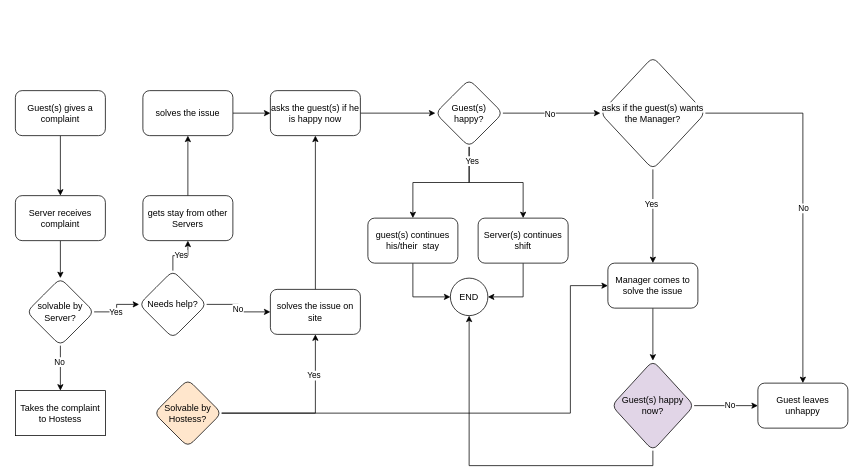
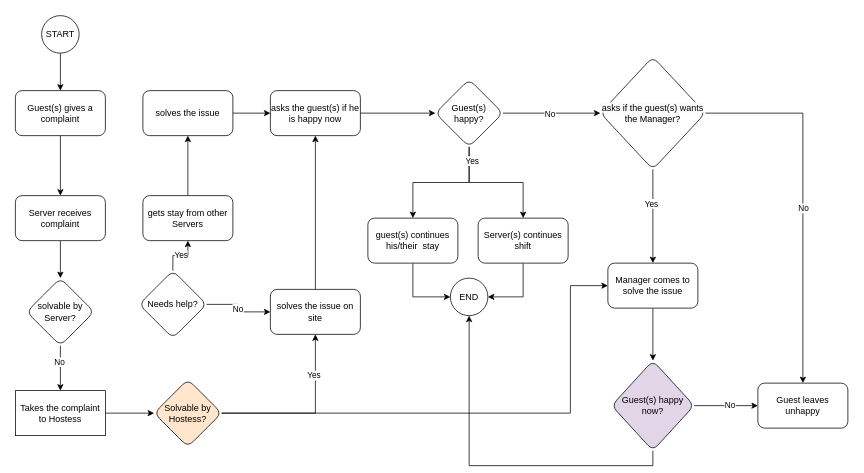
  <mxCell id="0" />
  <mxCell id="1" parent="0" />
+ <mxCell id="2" value="" style="edgeStyle=orthogonalEdgeStyle;rounded=0;orthogonalLoop=1;jettySize=auto;html=1;" edge="1" parent="1" source="3" target="5"><mxGeometry relative="1" as="geometry" /></mxCell>
+ <mxCell id="3" value="START" style="ellipse;whiteSpace=wrap;html=1;" vertex="1" parent="1"><mxGeometry x="55" y="20" width="50" height="50" as="geometry" /></mxCell>
  <mxCell id="4" value="" style="edgeStyle=orthogonalEdgeStyle;rounded=0;orthogonalLoop=1;jettySize=auto;html=1;" edge="1" parent="1" source="5" target="7"><mxGeometry relative="1" as="geometry" /></mxCell>
  <mxCell id="5" value="Guest(s) gives a complaint" style="rounded=1;whiteSpace=wrap;html=1;" vertex="1" parent="1"><mxGeometry x="20" y="120" width="120" height="60" as="geometry" /></mxCell>
  <mxCell id="6" value="" style="edgeStyle=orthogonalEdgeStyle;rounded=0;orthogonalLoop=1;jettySize=auto;html=1;" edge="1" parent="1" source="7" target="12"><mxGeometry relative="1" as="geometry" /></mxCell>
  <mxCell id="7" value="Server receives complaint" style="rounded=1;whiteSpace=wrap;html=1;" vertex="1" parent="1"><mxGeometry x="20" y="260" width="120" height="60" as="geometry" /></mxCell>
- <mxCell id="8" value="" style="edgeStyle=orthogonalEdgeStyle;rounded=0;orthogonalLoop=1;jettySize=auto;html=1;" edge="1" parent="1" source="12" target="17"><mxGeometry relative="1" as="geometry" /></mxCell>
- <mxCell id="9" value="Yes" style="edgeLabel;html=1;align=center;verticalAlign=middle;resizable=0;points=[];" connectable="0" vertex="1" parent="8"><mxGeometry x="-0.2" relative="1" as="geometry"><mxPoint as="offset" /></mxGeometry></mxCell>
  <mxCell id="10" value="" style="edgeStyle=orthogonalEdgeStyle;rounded=0;orthogonalLoop=1;jettySize=auto;html=1;" edge="1" parent="1" source="12" target="21"><mxGeometry relative="1" as="geometry" /></mxCell>
  <mxCell id="11" value="No" style="edgeLabel;html=1;align=center;verticalAlign=middle;resizable=0;points=[];" connectable="0" vertex="1" parent="10"><mxGeometry x="-0.3" y="-2" relative="1" as="geometry"><mxPoint as="offset" /></mxGeometry></mxCell>
  <mxCell id="12" value="solvable by Server?" style="rhombus;whiteSpace=wrap;html=1;rounded=1;" vertex="1" parent="1"><mxGeometry x="35" y="370" width="90" height="90" as="geometry" /></mxCell>
  <mxCell id="13" value="" style="edgeStyle=orthogonalEdgeStyle;rounded=0;orthogonalLoop=1;jettySize=auto;html=1;" edge="1" parent="1" source="17" target="19"><mxGeometry relative="1" as="geometry" /></mxCell>
  <mxCell id="14" value="Yes" style="edgeLabel;html=1;align=center;verticalAlign=middle;resizable=0;points=[];" connectable="0" vertex="1" parent="13"><mxGeometry y="2" relative="1" as="geometry"><mxPoint as="offset" /></mxGeometry></mxCell>
  <mxCell id="15" value="" style="edgeStyle=orthogonalEdgeStyle;rounded=0;orthogonalLoop=1;jettySize=auto;html=1;" edge="1" parent="1" source="17" target="29"><mxGeometry relative="1" as="geometry" /></mxCell>
  <mxCell id="16" value="No" style="edgeLabel;html=1;align=center;verticalAlign=middle;resizable=0;points=[];" connectable="0" vertex="1" parent="15"><mxGeometry x="0.015" y="-1" relative="1" as="geometry"><mxPoint as="offset" /></mxGeometry></mxCell>
  <mxCell id="17" value="Needs help?" style="rhombus;whiteSpace=wrap;html=1;rounded=1;" vertex="1" parent="1"><mxGeometry x="185" y="360" width="90" height="90" as="geometry" /></mxCell>
  <mxCell id="18" value="" style="edgeStyle=orthogonalEdgeStyle;rounded=0;orthogonalLoop=1;jettySize=auto;html=1;" edge="1" parent="1" source="19" target="27"><mxGeometry relative="1" as="geometry" /></mxCell>
  <mxCell id="19" value="gets stay from other Servers" style="whiteSpace=wrap;html=1;rounded=1;" vertex="1" parent="1"><mxGeometry x="190" y="260" width="120" height="60" as="geometry" /></mxCell>
+ <mxCell id="20" value="" style="edgeStyle=orthogonalEdgeStyle;rounded=0;orthogonalLoop=1;jettySize=auto;html=1;" edge="1" parent="1" source="21" target="25"><mxGeometry relative="1" as="geometry" /></mxCell>
  <mxCell id="21" value="Takes the complaint to Hostess" style="whiteSpace=wrap;html=1;rounded=0;" vertex="1" parent="1"><mxGeometry x="20" y="520" width="120" height="60" as="geometry" /></mxCell>
  <mxCell id="22" style="edgeStyle=orthogonalEdgeStyle;rounded=0;orthogonalLoop=1;jettySize=auto;html=1;exitX=1;exitY=0.5;exitDx=0;exitDy=0;entryX=0.5;entryY=1;entryDx=0;entryDy=0;" edge="1" parent="1" source="25" target="29"><mxGeometry relative="1" as="geometry" /></mxCell>
  <mxCell id="23" value="Yes" style="edgeLabel;html=1;align=center;verticalAlign=middle;resizable=0;points=[];" connectable="0" vertex="1" parent="22"><mxGeometry x="0.53" y="3" relative="1" as="geometry"><mxPoint as="offset" /></mxGeometry></mxCell>
  <mxCell id="24" style="edgeStyle=orthogonalEdgeStyle;rounded=0;orthogonalLoop=1;jettySize=auto;html=1;exitX=1;exitY=0.5;exitDx=0;exitDy=0;entryX=0;entryY=0.5;entryDx=0;entryDy=0;" edge="1" parent="1" source="25" target="49"><mxGeometry relative="1" as="geometry"><Array as="points"><mxPoint x="760" y="550" /><mxPoint x="760" y="380" /></Array></mxGeometry></mxCell>
  <mxCell id="25" value="Solvable by Hostess?" style="rhombus;whiteSpace=wrap;html=1;rounded=1;fillColor=#ffe6cc;" vertex="1" parent="1"><mxGeometry x="205" y="505" width="90" height="90" as="geometry" /></mxCell>
  <mxCell id="26" value="" style="edgeStyle=orthogonalEdgeStyle;rounded=0;orthogonalLoop=1;jettySize=auto;html=1;" edge="1" parent="1" source="27" target="31"><mxGeometry relative="1" as="geometry" /></mxCell>
  <mxCell id="27" value="solves the issue" style="whiteSpace=wrap;html=1;rounded=1;" vertex="1" parent="1"><mxGeometry x="190" y="120" width="120" height="60" as="geometry" /></mxCell>
  <mxCell id="28" style="edgeStyle=orthogonalEdgeStyle;rounded=0;orthogonalLoop=1;jettySize=auto;html=1;exitX=0.5;exitY=0;exitDx=0;exitDy=0;entryX=0.5;entryY=1;entryDx=0;entryDy=0;" edge="1" parent="1" source="29" target="31"><mxGeometry relative="1" as="geometry" /></mxCell>
  <mxCell id="29" value="solves the issue on site" style="whiteSpace=wrap;html=1;rounded=1;" vertex="1" parent="1"><mxGeometry x="360" y="385" width="120" height="60" as="geometry" /></mxCell>
  <mxCell id="30" value="" style="edgeStyle=orthogonalEdgeStyle;rounded=0;orthogonalLoop=1;jettySize=auto;html=1;" edge="1" parent="1" source="31" target="37"><mxGeometry relative="1" as="geometry" /></mxCell>
  <mxCell id="31" value="asks the guest(s) if he is happy now" style="whiteSpace=wrap;html=1;rounded=1;" vertex="1" parent="1"><mxGeometry x="360" y="120" width="120" height="60" as="geometry" /></mxCell>
  <mxCell id="32" value="" style="edgeStyle=orthogonalEdgeStyle;rounded=0;orthogonalLoop=1;jettySize=auto;html=1;" edge="1" parent="1" source="37" target="39"><mxGeometry relative="1" as="geometry" /></mxCell>
  <mxCell id="33" style="edgeStyle=orthogonalEdgeStyle;rounded=0;orthogonalLoop=1;jettySize=auto;html=1;exitX=0.5;exitY=1;exitDx=0;exitDy=0;entryX=0.5;entryY=0;entryDx=0;entryDy=0;" edge="1" parent="1" source="37" target="41"><mxGeometry relative="1" as="geometry" /></mxCell>
  <mxCell id="34" value="Yes" style="edgeLabel;html=1;align=center;verticalAlign=middle;resizable=0;points=[];" connectable="0" vertex="1" parent="33"><mxGeometry x="-0.784" y="3" relative="1" as="geometry"><mxPoint as="offset" /></mxGeometry></mxCell>
  <mxCell id="35" value="" style="edgeStyle=orthogonalEdgeStyle;rounded=0;orthogonalLoop=1;jettySize=auto;html=1;" edge="1" parent="1" source="37" target="46"><mxGeometry relative="1" as="geometry" /></mxCell>
  <mxCell id="36" value="No" style="edgeLabel;html=1;align=center;verticalAlign=middle;resizable=0;points=[];" connectable="0" vertex="1" parent="35"><mxGeometry x="-0.046" y="-1" relative="1" as="geometry"><mxPoint as="offset" /></mxGeometry></mxCell>
  <mxCell id="37" value="Guest(s) happy?" style="rhombus;whiteSpace=wrap;html=1;rounded=1;" vertex="1" parent="1"><mxGeometry x="580" y="105" width="90" height="90" as="geometry" /></mxCell>
  <mxCell id="38" style="edgeStyle=orthogonalEdgeStyle;rounded=0;orthogonalLoop=1;jettySize=auto;html=1;exitX=0.5;exitY=1;exitDx=0;exitDy=0;entryX=0;entryY=0.5;entryDx=0;entryDy=0;" edge="1" parent="1" source="39" target="54"><mxGeometry relative="1" as="geometry" /></mxCell>
  <mxCell id="39" value="guest(s) continues his/their&amp;nbsp; stay" style="whiteSpace=wrap;html=1;rounded=1;" vertex="1" parent="1"><mxGeometry x="490" y="290" width="120" height="60" as="geometry" /></mxCell>
  <mxCell id="40" style="edgeStyle=orthogonalEdgeStyle;rounded=0;orthogonalLoop=1;jettySize=auto;html=1;exitX=0.5;exitY=1;exitDx=0;exitDy=0;entryX=1;entryY=0.5;entryDx=0;entryDy=0;" edge="1" parent="1" source="41" target="54"><mxGeometry relative="1" as="geometry" /></mxCell>
  <mxCell id="41" value="Server(s) continues shift" style="whiteSpace=wrap;html=1;rounded=1;" vertex="1" parent="1"><mxGeometry x="637" y="290" width="120" height="60" as="geometry" /></mxCell>
  <mxCell id="42" value="" style="edgeStyle=orthogonalEdgeStyle;rounded=0;orthogonalLoop=1;jettySize=auto;html=1;" edge="1" parent="1" source="46" target="47"><mxGeometry relative="1" as="geometry" /></mxCell>
  <mxCell id="43" value="No" style="edgeLabel;html=1;align=center;verticalAlign=middle;resizable=0;points=[];" connectable="0" vertex="1" parent="42"><mxGeometry x="0.044" relative="1" as="geometry"><mxPoint as="offset" /></mxGeometry></mxCell>
  <mxCell id="44" value="" style="edgeStyle=orthogonalEdgeStyle;rounded=0;orthogonalLoop=1;jettySize=auto;html=1;" edge="1" parent="1" source="46" target="49"><mxGeometry relative="1" as="geometry" /></mxCell>
  <mxCell id="45" value="Yes" style="edgeLabel;html=1;align=center;verticalAlign=middle;resizable=0;points=[];" connectable="0" vertex="1" parent="44"><mxGeometry x="-0.28" y="-3" relative="1" as="geometry"><mxPoint as="offset" /></mxGeometry></mxCell>
  <mxCell id="46" value="&lt;br&gt;&lt;span style=&quot;color: rgb(0, 0, 0); font-family: Helvetica; font-size: 12px; font-style: normal; font-variant-ligatures: normal; font-variant-caps: normal; font-weight: 400; letter-spacing: normal; orphans: 2; text-align: center; text-indent: 0px; text-transform: none; widows: 2; word-spacing: 0px; -webkit-text-stroke-width: 0px; white-space: normal; background-color: rgb(251, 251, 251); text-decoration-thickness: initial; text-decoration-style: initial; text-decoration-color: initial; display: inline !important; float: none;&quot;&gt;asks if the guest(s) wants the Manager?&lt;/span&gt;&lt;div&gt;&lt;br&gt;&lt;/div&gt;" style="rhombus;whiteSpace=wrap;html=1;rounded=1;" vertex="1" parent="1"><mxGeometry x="800" y="75" width="140" height="150" as="geometry" /></mxCell>
  <mxCell id="47" value="Guest leaves unhappy" style="whiteSpace=wrap;html=1;rounded=1;" vertex="1" parent="1"><mxGeometry x="1010" y="510" width="120" height="60" as="geometry" /></mxCell>
  <mxCell id="48" value="" style="edgeStyle=orthogonalEdgeStyle;rounded=0;orthogonalLoop=1;jettySize=auto;html=1;" edge="1" parent="1" source="49" target="53"><mxGeometry relative="1" as="geometry" /></mxCell>
  <mxCell id="49" value="Manager comes to solve the issue" style="whiteSpace=wrap;html=1;rounded=1;" vertex="1" parent="1"><mxGeometry x="810" y="350" width="120" height="60" as="geometry" /></mxCell>
  <mxCell id="50" style="edgeStyle=orthogonalEdgeStyle;rounded=0;orthogonalLoop=1;jettySize=auto;html=1;exitX=1;exitY=0.5;exitDx=0;exitDy=0;entryX=0;entryY=0.5;entryDx=0;entryDy=0;" edge="1" parent="1" source="53" target="47"><mxGeometry relative="1" as="geometry" /></mxCell>
  <mxCell id="51" value="No" style="edgeLabel;html=1;align=center;verticalAlign=middle;resizable=0;points=[];" connectable="0" vertex="1" parent="50"><mxGeometry x="0.106" y="1" relative="1" as="geometry"><mxPoint as="offset" /></mxGeometry></mxCell>
  <mxCell id="52" style="edgeStyle=orthogonalEdgeStyle;rounded=0;orthogonalLoop=1;jettySize=auto;html=1;exitX=0.5;exitY=1;exitDx=0;exitDy=0;" edge="1" parent="1" source="53" target="54"><mxGeometry relative="1" as="geometry" /></mxCell>
  <mxCell id="53" value="Guest(s) happy now?" style="rhombus;whiteSpace=wrap;html=1;rounded=1;fillColor=#e1d5e7;" vertex="1" parent="1"><mxGeometry x="815" y="480" width="110" height="120" as="geometry" /></mxCell>
  <mxCell id="54" value="END" style="ellipse;whiteSpace=wrap;html=1;" vertex="1" parent="1"><mxGeometry x="600" y="370" width="50" height="50" as="geometry" /></mxCell>
